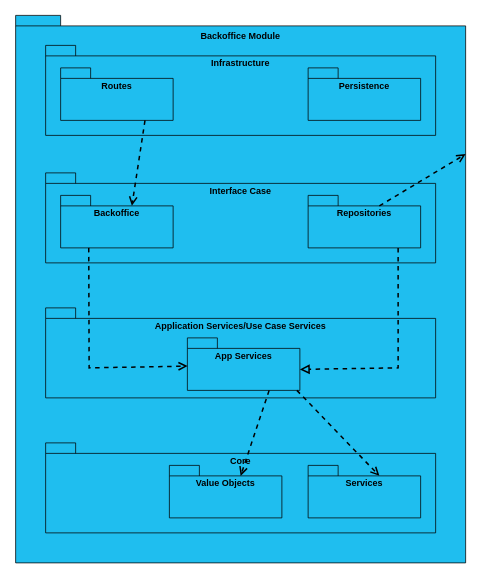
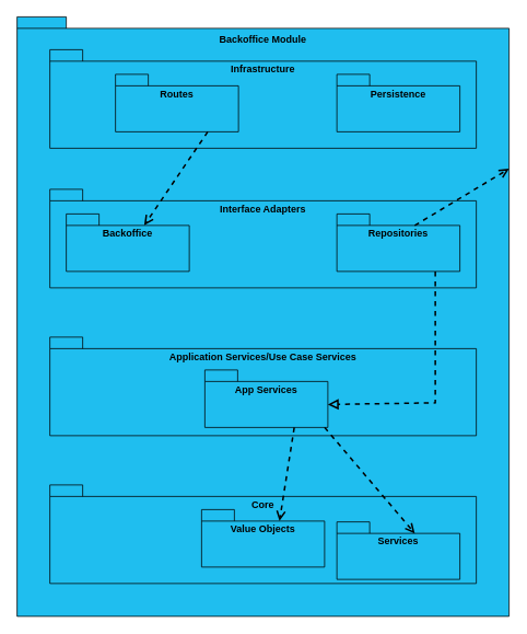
  <mxCell id="0" />
  <mxCell id="1" parent="0" />
  <mxCell id="2" value="Backoffice Module" style="shape=folder;fontStyle=1;spacingTop=10;tabWidth=40;tabHeight=14;tabPosition=left;html=1;whiteSpace=wrap;fillColor=#1FBEEF;labelPosition=center;verticalLabelPosition=top;align=center;verticalAlign=bottom;spacing=-35;" vertex="1" parent="1"><mxGeometry x="20" width="600" height="730" as="geometry" y="20" /></mxCell>
  <mxCell id="3" value="Infrastructure" style="shape=folder;fontStyle=1;spacingTop=10;tabWidth=40;tabHeight=14;tabPosition=left;html=1;whiteSpace=wrap;fillColor=#1FBEEF;labelPosition=center;verticalLabelPosition=top;align=center;verticalAlign=bottom;spacing=-31;" vertex="1" parent="1"><mxGeometry x="60" y="60" width="520" height="120" as="geometry" /></mxCell>
- <mxCell id="4" value="Routes" style="shape=folder;fontStyle=1;spacingTop=10;tabWidth=40;tabHeight=14;tabPosition=left;html=1;whiteSpace=wrap;fillColor=#1FBEEF;labelPosition=center;verticalLabelPosition=top;align=center;verticalAlign=bottom;spacing=-31;" vertex="1" parent="1"><mxGeometry x="80" y="90" width="150" height="70" as="geometry" /></mxCell>
+ <mxCell id="4" value="Routes" style="shape=folder;fontStyle=1;spacingTop=10;tabWidth=40;tabHeight=14;tabPosition=left;html=1;whiteSpace=wrap;fillColor=#1FBEEF;labelPosition=center;verticalLabelPosition=top;align=center;verticalAlign=bottom;spacing=-31;" vertex="1" parent="1"><mxGeometry x="140" y="90" width="150" height="70" as="geometry" /></mxCell>
  <mxCell id="5" value="Persistence" style="shape=folder;fontStyle=1;spacingTop=10;tabWidth=40;tabHeight=14;tabPosition=left;html=1;whiteSpace=wrap;fillColor=#1FBEEF;labelPosition=center;verticalLabelPosition=top;align=center;verticalAlign=bottom;spacing=-31;" vertex="1" parent="1"><mxGeometry x="410" y="90" width="150" height="70" as="geometry" /></mxCell>
- <mxCell id="6" value="Interface Case" style="shape=folder;fontStyle=1;spacingTop=10;tabWidth=40;tabHeight=14;tabPosition=left;html=1;whiteSpace=wrap;fillColor=#1FBEEF;labelPosition=center;verticalLabelPosition=top;align=center;verticalAlign=bottom;spacing=-31;" vertex="1" parent="1"><mxGeometry x="60" y="230" width="520" height="120" as="geometry" /></mxCell>
+ <mxCell id="6" value="Interface Adapters" style="shape=folder;fontStyle=1;spacingTop=10;tabWidth=40;tabHeight=14;tabPosition=left;html=1;whiteSpace=wrap;fillColor=#1FBEEF;labelPosition=center;verticalLabelPosition=top;align=center;verticalAlign=bottom;spacing=-31;" vertex="1" parent="1"><mxGeometry x="60" y="230" width="520" height="120" as="geometry" /></mxCell>
  <mxCell id="7" value="Application Services/Use Case Services" style="shape=folder;fontStyle=1;spacingTop=10;tabWidth=40;tabHeight=14;tabPosition=left;html=1;whiteSpace=wrap;fillColor=#1FBEEF;labelPosition=center;verticalLabelPosition=top;align=center;verticalAlign=bottom;spacing=-31;" vertex="1" parent="1"><mxGeometry x="60" y="410" width="520" height="120" as="geometry" /></mxCell>
  <mxCell id="8" value="&lt;span style=&quot;background-color: initial;&quot;&gt;Core&lt;/span&gt;" style="shape=folder;fontStyle=1;spacingTop=10;tabWidth=40;tabHeight=14;tabPosition=left;html=1;whiteSpace=wrap;fillColor=#1FBEEF;labelPosition=center;verticalLabelPosition=top;align=center;verticalAlign=bottom;spacing=-31;" vertex="1" parent="1"><mxGeometry x="60" y="590" width="520" height="120" as="geometry" /></mxCell>
  <mxCell id="9" value="Backoffice" style="shape=folder;fontStyle=1;spacingTop=10;tabWidth=40;tabHeight=14;tabPosition=left;html=1;whiteSpace=wrap;fillColor=#1FBEEF;labelPosition=center;verticalLabelPosition=top;align=center;verticalAlign=bottom;spacing=-31;" vertex="1" parent="1"><mxGeometry x="80" y="260" width="150" height="70" as="geometry" /></mxCell>
  <mxCell id="10" value="Repositories" style="shape=folder;fontStyle=1;spacingTop=10;tabWidth=40;tabHeight=14;tabPosition=left;html=1;whiteSpace=wrap;fillColor=#1FBEEF;labelPosition=center;verticalLabelPosition=top;align=center;verticalAlign=bottom;spacing=-31;" vertex="1" parent="1"><mxGeometry x="410" y="260" width="150" height="70" as="geometry" /></mxCell>
  <mxCell id="11" value="App Services" style="shape=folder;fontStyle=1;spacingTop=10;tabWidth=40;tabHeight=14;tabPosition=left;html=1;whiteSpace=wrap;fillColor=#1FBEEF;labelPosition=center;verticalLabelPosition=top;align=center;verticalAlign=bottom;spacing=-31;" vertex="1" parent="1"><mxGeometry x="249" y="450" width="150" height="70" as="geometry" /></mxCell>
- <mxCell id="12" value="Services" style="shape=folder;fontStyle=1;spacingTop=10;tabWidth=40;tabHeight=14;tabPosition=left;html=1;whiteSpace=wrap;fillColor=#1FBEEF;labelPosition=center;verticalLabelPosition=top;align=center;verticalAlign=bottom;spacing=-31;" vertex="1" parent="1"><mxGeometry x="410" y="620" width="150" height="70" as="geometry" /></mxCell>
- <mxCell id="13" value="Value Objects" style="shape=folder;fontStyle=1;spacingTop=10;tabWidth=40;tabHeight=14;tabPosition=left;html=1;whiteSpace=wrap;fillColor=#1FBEEF;labelPosition=center;verticalLabelPosition=top;align=center;verticalAlign=bottom;spacing=-31;" vertex="1" parent="1"><mxGeometry x="225" y="620" width="150" height="70" as="geometry" /></mxCell>
+ <mxCell id="12" value="Services" style="shape=folder;fontStyle=1;spacingTop=10;tabWidth=40;tabHeight=14;tabPosition=left;html=1;whiteSpace=wrap;fillColor=#1FBEEF;labelPosition=center;verticalLabelPosition=top;align=center;verticalAlign=bottom;spacing=-31;" vertex="1" parent="1"><mxGeometry x="410" y="635" width="150" height="70" as="geometry" /></mxCell>
+ <mxCell id="13" value="Value Objects" style="shape=folder;fontStyle=1;spacingTop=10;tabWidth=40;tabHeight=14;tabPosition=left;html=1;whiteSpace=wrap;fillColor=#1FBEEF;labelPosition=center;verticalLabelPosition=top;align=center;verticalAlign=bottom;spacing=-31;" vertex="1" parent="1"><mxGeometry x="245" y="620" width="150" height="70" as="geometry" /></mxCell>
  <mxCell id="14" value="" style="html=1;verticalAlign=bottom;endArrow=open;dashed=1;endSize=8;curved=0;rounded=0;exitX=0.75;exitY=1;exitDx=0;exitDy=0;exitPerimeter=0;strokeWidth=2;entryX=0;entryY=0;entryDx=95;entryDy=14;entryPerimeter=0;" edge="1" parent="1" source="4" target="9"><mxGeometry relative="1" as="geometry"><mxPoint x="193" y="160" as="sourcePoint" /><mxPoint x="115" y="190" as="targetPoint" /></mxGeometry></mxCell>
- <mxCell id="15" value="" style="html=1;verticalAlign=bottom;endArrow=open;dashed=1;endSize=8;curved=0;rounded=0;exitX=0.25;exitY=1;exitDx=0;exitDy=0;exitPerimeter=0;strokeWidth=2;entryX=0.002;entryY=0.538;entryDx=0;entryDy=0;entryPerimeter=0;" edge="1" parent="1" source="9" target="11"><mxGeometry relative="1" as="geometry"><mxPoint x="258" y="300" as="sourcePoint" /><mxPoint x="240" y="414" as="targetPoint" /><Array as="points"><mxPoint x="118" y="490" /></Array></mxGeometry></mxCell>
  <mxCell id="16" value="" style="html=1;verticalAlign=bottom;endArrow=block;dashed=1;endSize=8;curved=0;rounded=0;exitX=0.25;exitY=1;exitDx=0;exitDy=0;exitPerimeter=0;strokeWidth=2;entryX=0;entryY=0;entryDx=150;entryDy=42;entryPerimeter=0;endFill=0;" edge="1" parent="1" target="11"><mxGeometry relative="1" as="geometry"><mxPoint x="530" y="330" as="sourcePoint" /><mxPoint x="661" y="488" as="targetPoint" /><Array as="points"><mxPoint x="530" y="490" /></Array></mxGeometry></mxCell>
  <mxCell id="17" value="" style="html=1;verticalAlign=bottom;endArrow=open;dashed=1;endSize=8;curved=0;rounded=0;exitX=0;exitY=0;exitDx=95;exitDy=14;exitPerimeter=0;strokeWidth=2;" edge="1" parent="1" source="10" target="2"><mxGeometry relative="1" as="geometry"><mxPoint x="203" y="170" as="sourcePoint" /><mxPoint x="185" y="284" as="targetPoint" /></mxGeometry></mxCell>
  <mxCell id="18" value="" style="html=1;verticalAlign=bottom;endArrow=open;dashed=1;endSize=8;curved=0;rounded=0;exitX=0.75;exitY=1;exitDx=0;exitDy=0;exitPerimeter=0;strokeWidth=2;entryX=0;entryY=0;entryDx=95;entryDy=14;entryPerimeter=0;" edge="1" parent="1" target="13"><mxGeometry relative="1" as="geometry"><mxPoint x="358" y="520" as="sourcePoint" /><mxPoint x="340" y="634" as="targetPoint" /></mxGeometry></mxCell>
  <mxCell id="19" value="" style="html=1;verticalAlign=bottom;endArrow=open;dashed=1;endSize=8;curved=0;rounded=0;exitX=0.75;exitY=1;exitDx=0;exitDy=0;exitPerimeter=0;strokeWidth=2;entryX=0;entryY=0;entryDx=95;entryDy=14;entryPerimeter=0;" edge="1" parent="1" target="12"><mxGeometry relative="1" as="geometry"><mxPoint x="395" y="520" as="sourcePoint" /><mxPoint x="377" y="634" as="targetPoint" /></mxGeometry></mxCell>
